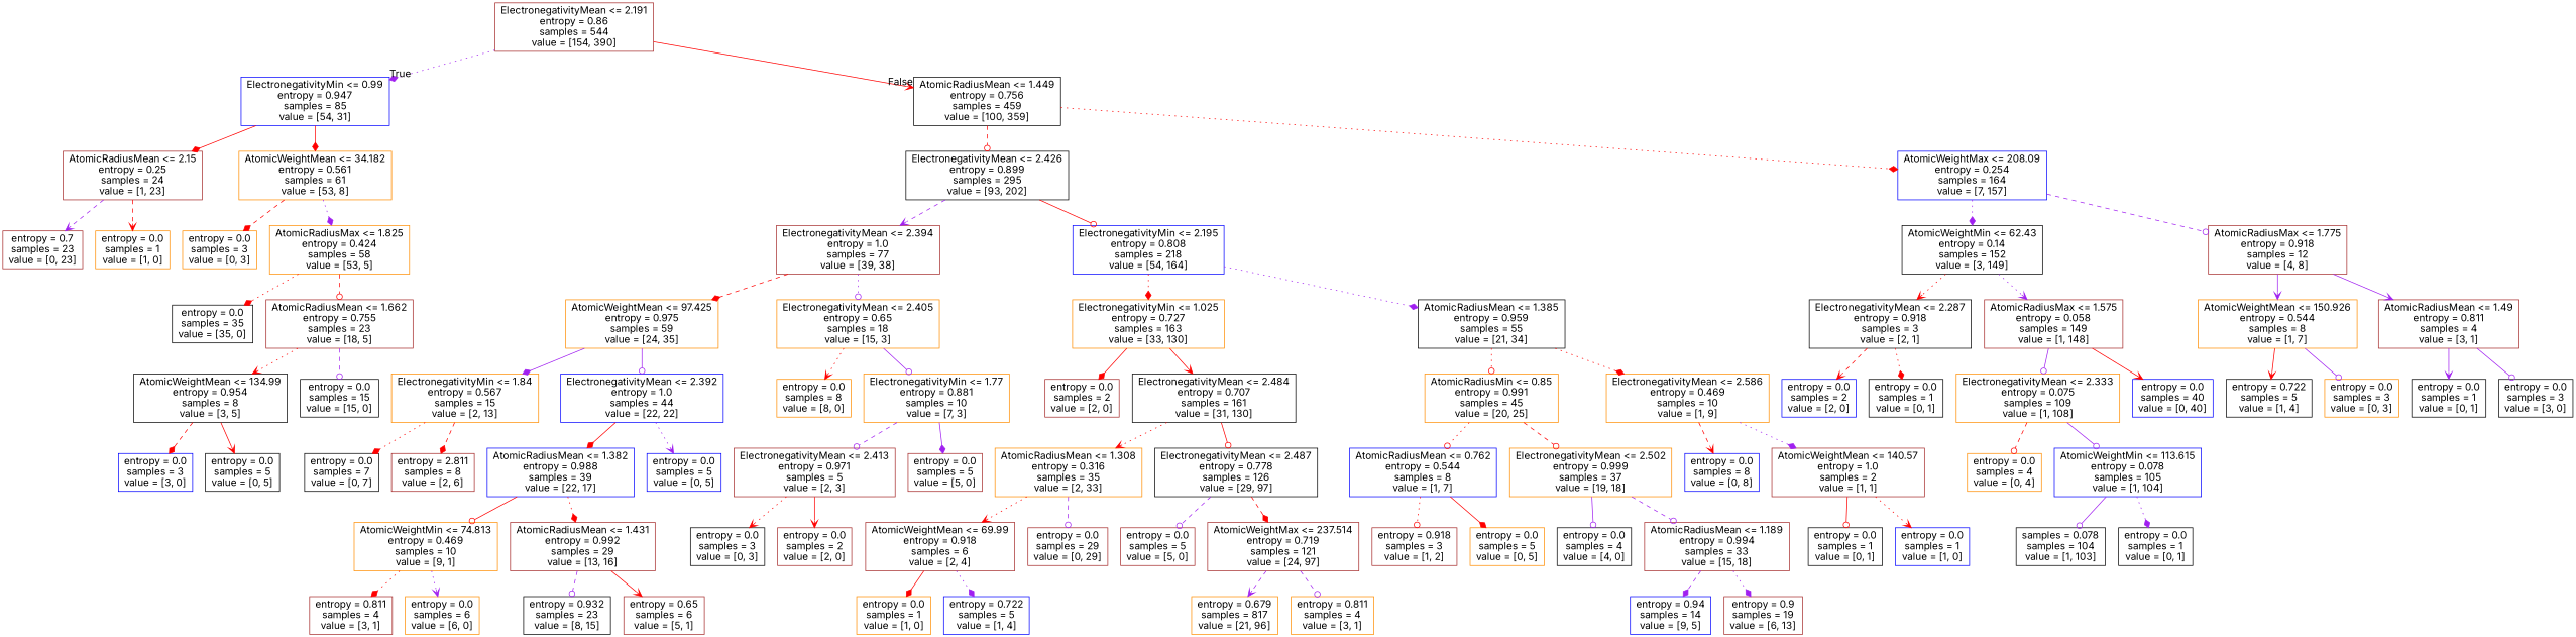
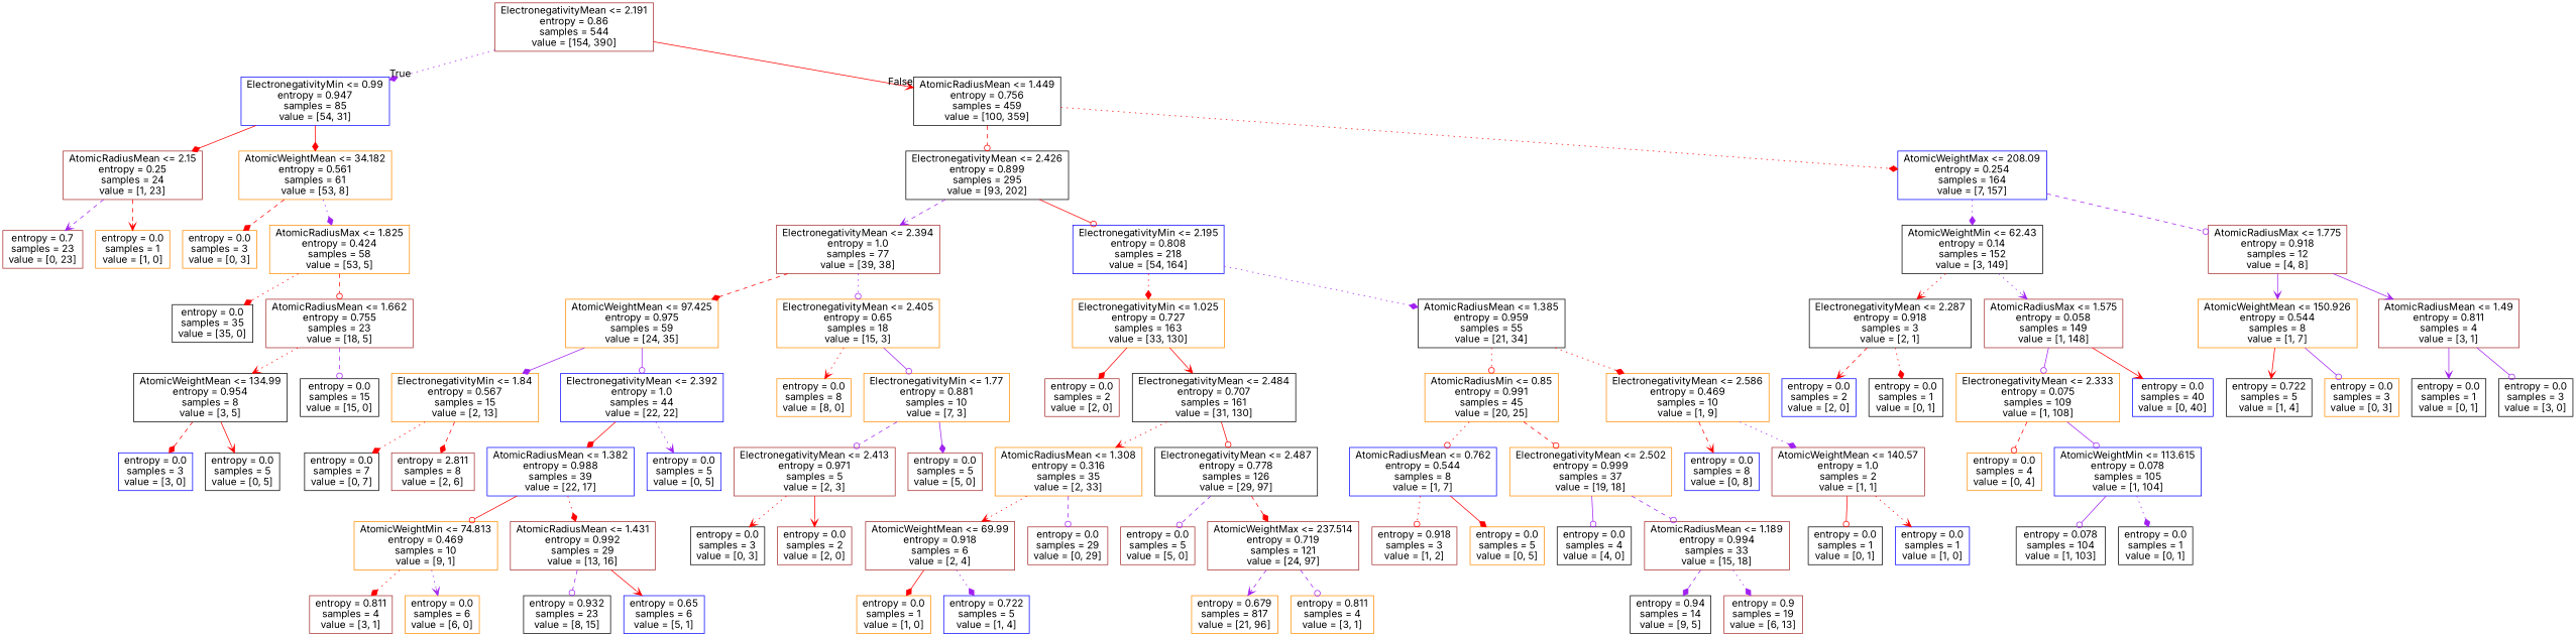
  digraph {
    fontname=Inter
    node [color=brown fontname=Inter shape=box]
    edge [arrowhead=diamond color=red fontname=Inter style=dotted]
    n1 [label="ElectronegativityMean <= 2.191\nentropy = 0.86\nsamples = 544\nvalue = [154, 390]"]
    n2 [color=blue label="ElectronegativityMin <= 0.99\nentropy = 0.947\nsamples = 85\nvalue = [54, 31]"]
    n3 [color=black label="AtomicRadiusMean <= 1.449\nentropy = 0.756\nsamples = 459\nvalue = [100, 359]"]
    n4 [label="AtomicRadiusMean <= 2.15\nentropy = 0.25\nsamples = 24\nvalue = [1, 23]"]
    n5 [color=darkorange label="AtomicWeightMean <= 34.182\nentropy = 0.561\nsamples = 61\nvalue = [53, 8]"]
    n6 [color=black label="ElectronegativityMean <= 2.426\nentropy = 0.899\nsamples = 295\nvalue = [93, 202]"]
    n7 [color=blue label="AtomicWeightMax <= 208.09\nentropy = 0.254\nsamples = 164\nvalue = [7, 157]"]
    n8 [label="entropy = 0.7\nsamples = 23\nvalue = [0, 23]"]
    n9 [color=darkorange label="entropy = 0.0\nsamples = 1\nvalue = [1, 0]"]
    n10 [color=darkorange label="entropy = 0.0\nsamples = 3\nvalue = [0, 3]"]
    n11 [color=darkorange label="AtomicRadiusMax <= 1.825\nentropy = 0.424\nsamples = 58\nvalue = [53, 5]"]
    n12 [color=black label="entropy = 0.0\nsamples = 35\nvalue = [35, 0]"]
    n13 [label="AtomicRadiusMean <= 1.662\nentropy = 0.755\nsamples = 23\nvalue = [18, 5]"]
    n14 [color=black label="AtomicWeightMean <= 134.99\nentropy = 0.954\nsamples = 8\nvalue = [3, 5]"]
    n15 [color=black label="entropy = 0.0\nsamples = 15\nvalue = [15, 0]"]
    n16 [color=blue label="entropy = 0.0\nsamples = 3\nvalue = [3, 0]"]
    n17 [color=black label="entropy = 0.0\nsamples = 5\nvalue = [0, 5]"]
    n18 [label="ElectronegativityMean <= 2.394\nentropy = 1.0\nsamples = 77\nvalue = [39, 38]"]
    n19 [color=blue label="ElectronegativityMin <= 2.195\nentropy = 0.808\nsamples = 218\nvalue = [54, 164]"]
    n20 [color=black label="AtomicWeightMin <= 62.43\nentropy = 0.14\nsamples = 152\nvalue = [3, 149]"]
    n21 [label="AtomicRadiusMax <= 1.775\nentropy = 0.918\nsamples = 12\nvalue = [4, 8]"]
    n22 [color=darkorange label="AtomicWeightMean <= 97.425\nentropy = 0.975\nsamples = 59\nvalue = [24, 35]"]
    n23 [color=darkorange label="ElectronegativityMean <= 2.405\nentropy = 0.65\nsamples = 18\nvalue = [15, 3]"]
    n24 [color=darkorange label="ElectronegativityMin <= 1.025\nentropy = 0.727\nsamples = 163\nvalue = [33, 130]"]
    n25 [color=black label="AtomicRadiusMean <= 1.385\nentropy = 0.959\nsamples = 55\nvalue = [21, 34]"]
    n26 [color=darkorange label="ElectronegativityMin <= 1.84\nentropy = 0.567\nsamples = 15\nvalue = [2, 13]"]
    n27 [color=blue label="ElectronegativityMean <= 2.392\nentropy = 1.0\nsamples = 44\nvalue = [22, 22]"]
    n28 [color=darkorange label="entropy = 0.0\nsamples = 8\nvalue = [8, 0]"]
    n29 [color=darkorange label="ElectronegativityMin <= 1.77\nentropy = 0.881\nsamples = 10\nvalue = [7, 3]"]
    n30 [color=black label="entropy = 0.0\nsamples = 7\nvalue = [0, 7]"]
    n31 [label="entropy = 2.811\nsamples = 8\nvalue = [2, 6]"]
    n32 [color=blue label="AtomicRadiusMean <= 1.382\nentropy = 0.988\nsamples = 39\nvalue = [22, 17]"]
    n33 [color=blue label="entropy = 0.0\nsamples = 5\nvalue = [0, 5]"]
    n34 [color=darkorange label="AtomicWeightMin <= 74.813\nentropy = 0.469\nsamples = 10\nvalue = [9, 1]"]
    n35 [label="AtomicRadiusMean <= 1.431\nentropy = 0.992\nsamples = 29\nvalue = [13, 16]"]
    n36 [label="entropy = 0.811\nsamples = 4\nvalue = [3, 1]"]
    n37 [color=darkorange label="entropy = 0.0\nsamples = 6\nvalue = [6, 0]"]
    n38 [color=black label="entropy = 0.932\nsamples = 23\nvalue = [8, 15]"]
-   n39 [label="entropy = 0.65\nsamples = 6\nvalue = [5, 1]"]
+   n39 [color=blue label="entropy = 0.65\nsamples = 6\nvalue = [5, 1]"]
    n40 [label="ElectronegativityMean <= 2.413\nentropy = 0.971\nsamples = 5\nvalue = [2, 3]"]
    n41 [label="entropy = 0.0\nsamples = 5\nvalue = [5, 0]"]
    n42 [color=black label="entropy = 0.0\nsamples = 3\nvalue = [0, 3]"]
    n43 [label="entropy = 0.0\nsamples = 2\nvalue = [2, 0]"]
    n44 [label="entropy = 0.0\nsamples = 2\nvalue = [2, 0]"]
    n45 [color=black label="ElectronegativityMean <= 2.484\nentropy = 0.707\nsamples = 161\nvalue = [31, 130]"]
    n46 [color=darkorange label="AtomicRadiusMin <= 0.85\nentropy = 0.991\nsamples = 45\nvalue = [20, 25]"]
    n47 [color=darkorange label="ElectronegativityMean <= 2.586\nentropy = 0.469\nsamples = 10\nvalue = [1, 9]"]
    n48 [color=darkorange label="AtomicRadiusMean <= 1.308\nentropy = 0.316\nsamples = 35\nvalue = [2, 33]"]
    n49 [color=black label="ElectronegativityMean <= 2.487\nentropy = 0.778\nsamples = 126\nvalue = [29, 97]"]
    n50 [label="AtomicWeightMean <= 69.99\nentropy = 0.918\nsamples = 6\nvalue = [2, 4]"]
    n51 [label="entropy = 0.0\nsamples = 29\nvalue = [0, 29]"]
    n52 [label="entropy = 0.0\nsamples = 5\nvalue = [5, 0]"]
    n53 [label="AtomicWeightMax <= 237.514\nentropy = 0.719\nsamples = 121\nvalue = [24, 97]"]
    n54 [color=darkorange label="entropy = 0.0\nsamples = 1\nvalue = [1, 0]"]
    n55 [color=blue label="entropy = 0.722\nsamples = 5\nvalue = [1, 4]"]
    n56 [color=darkorange label="entropy = 0.679\nsamples = 817\nvalue = [21, 96]"]
    n57 [color=darkorange label="entropy = 0.811\nsamples = 4\nvalue = [3, 1]"]
    n58 [color=blue label="AtomicRadiusMean <= 0.762\nentropy = 0.544\nsamples = 8\nvalue = [1, 7]"]
    n59 [color=darkorange label="ElectronegativityMean <= 2.502\nentropy = 0.999\nsamples = 37\nvalue = [19, 18]"]
    n60 [color=blue label="entropy = 0.0\nsamples = 8\nvalue = [0, 8]"]
    n61 [label="AtomicWeightMean <= 140.57\nentropy = 1.0\nsamples = 2\nvalue = [1, 1]"]
    n62 [label="entropy = 0.918\nsamples = 3\nvalue = [1, 2]"]
    n63 [color=darkorange label="entropy = 0.0\nsamples = 5\nvalue = [0, 5]"]
    n64 [color=black label="entropy = 0.0\nsamples = 4\nvalue = [4, 0]"]
    n65 [label="AtomicRadiusMean <= 1.189\nentropy = 0.994\nsamples = 33\nvalue = [15, 18]"]
-   n66 [color=blue label="entropy = 0.94\nsamples = 14\nvalue = [9, 5]"]
+   n66 [color=black label="entropy = 0.94\nsamples = 14\nvalue = [9, 5]"]
    n67 [label="entropy = 0.9\nsamples = 19\nvalue = [6, 13]"]
    n68 [color=black label="entropy = 0.0\nsamples = 1\nvalue = [0, 1]"]
    n69 [color=blue label="entropy = 0.0\nsamples = 1\nvalue = [1, 0]"]
    n70 [color=black label="ElectronegativityMean <= 2.287\nentropy = 0.918\nsamples = 3\nvalue = [2, 1]"]
    n71 [label="AtomicRadiusMax <= 1.575\nentropy = 0.058\nsamples = 149\nvalue = [1, 148]"]
    n72 [color=darkorange label="AtomicWeightMean <= 150.926\nentropy = 0.544\nsamples = 8\nvalue = [1, 7]"]
    n73 [label="AtomicRadiusMean <= 1.49\nentropy = 0.811\nsamples = 4\nvalue = [3, 1]"]
    n74 [color=blue label="entropy = 0.0\nsamples = 2\nvalue = [2, 0]"]
    n75 [color=black label="entropy = 0.0\nsamples = 1\nvalue = [0, 1]"]
    n76 [color=darkorange label="ElectronegativityMean <= 2.333\nentropy = 0.075\nsamples = 109\nvalue = [1, 108]"]
    n77 [color=blue label="entropy = 0.0\nsamples = 40\nvalue = [0, 40]"]
    n78 [color=darkorange label="entropy = 0.0\nsamples = 4\nvalue = [0, 4]"]
    n79 [color=blue label="AtomicWeightMin <= 113.615\nentropy = 0.078\nsamples = 105\nvalue = [1, 104]"]
-   n80 [color=black label="samples = 0.078\nsamples = 104\nvalue = [1, 103]"]
+   n80 [color=black label="entropy = 0.078\nsamples = 104\nvalue = [1, 103]"]
    n81 [color=black label="entropy = 0.0\nsamples = 1\nvalue = [0, 1]"]
    n82 [color=black label="entropy = 0.722\nsamples = 5\nvalue = [1, 4]"]
    n83 [color=darkorange label="entropy = 0.0\nsamples = 3\nvalue = [0, 3]"]
    n84 [color=black label="entropy = 0.0\nsamples = 1\nvalue = [0, 1]"]
    n85 [color=black label="entropy = 0.0\nsamples = 3\nvalue = [3, 0]"]
    n1 -> n2 [color=purple headlabel=True labelangle=45 labeldistance=2.5]
    n1 -> n3 [arrowhead=vee headlabel=False labelangle=-45 labeldistance=2.5 style=solid]
    n2 -> n4 [style=solid]
    n2 -> n5 [style=solid]
    n3 -> n6 [arrowhead=odot style=dashed]
    n3 -> n7
    n4 -> n8 [arrowhead=vee color=purple style=dashed]
    n4 -> n9 [arrowhead=vee style=dashed]
    n5 -> n10 [style=dashed]
    n5 -> n11 [color=purple]
    n6 -> n18 [arrowhead=vee color=purple style=dashed]
    n6 -> n19 [arrowhead=odot style=solid]
    n7 -> n20 [color=purple]
    n7 -> n21 [arrowhead=odot color=purple style=dashed]
    n11 -> n12
    n11 -> n13 [arrowhead=odot style=dashed]
    n13 -> n14 [arrowhead=vee]
    n13 -> n15 [arrowhead=odot color=purple style=dashed]
    n14 -> n16 [style=dashed]
    n14 -> n17 [arrowhead=vee style=solid]
    n18 -> n22 [style=dashed]
    n18 -> n23 [arrowhead=odot color=purple]
    n19 -> n24
    n19 -> n25 [color=purple]
    n20 -> n70 [arrowhead=vee]
    n20 -> n71 [arrowhead=vee color=purple]
    n21 -> n72 [arrowhead=vee color=purple style=solid]
    n21 -> n73 [arrowhead=vee color=purple style=solid]
    n22 -> n26 [color=purple style=solid]
    n22 -> n27 [arrowhead=odot color=purple style=solid]
    n23 -> n28 [arrowhead=vee]
    n23 -> n29 [arrowhead=odot color=purple style=solid]
    n24 -> n44 [style=solid]
    n24 -> n45 [arrowhead=vee style=solid]
    n25 -> n46 [arrowhead=odot]
    n25 -> n47
    n26 -> n30
    n26 -> n31 [style=dashed]
    n27 -> n32 [style=solid]
    n27 -> n33 [arrowhead=vee color=purple]
    n29 -> n40 [arrowhead=odot color=purple style=dashed]
    n29 -> n41 [color=purple style=solid]
    n32 -> n34 [arrowhead=odot style=solid]
    n32 -> n35
    n34 -> n36
    n34 -> n37 [arrowhead=vee color=purple]
    n35 -> n38 [arrowhead=odot color=purple style=dashed]
    n35 -> n39 [arrowhead=vee style=solid]
    n40 -> n42 [arrowhead=vee]
    n40 -> n43 [arrowhead=vee style=solid]
    n45 -> n48 [arrowhead=vee]
    n45 -> n49 [arrowhead=odot style=solid]
    n46 -> n58 [arrowhead=odot]
    n46 -> n59 [arrowhead=odot style=dashed]
    n47 -> n60 [arrowhead=vee style=dashed]
    n47 -> n61 [color=purple]
    n48 -> n50 [arrowhead=vee]
    n48 -> n51 [arrowhead=odot color=purple style=dashed]
    n49 -> n52 [arrowhead=odot color=purple style=dashed]
    n49 -> n53 [style=dashed]
    n50 -> n54 [style=solid]
    n50 -> n55 [color=purple]
    n53 -> n56 [arrowhead=vee color=purple style=dashed]
    n53 -> n57 [arrowhead=odot color=purple style=dashed]
    n58 -> n62 [arrowhead=odot]
    n58 -> n63 [style=solid]
    n59 -> n64 [arrowhead=odot color=purple style=solid]
    n59 -> n65 [arrowhead=odot color=purple style=dashed]
    n61 -> n68 [arrowhead=odot style=solid]
    n61 -> n69 [arrowhead=vee]
    n65 -> n66 [color=purple style=dashed]
    n65 -> n67 [color=purple]
    n70 -> n74 [arrowhead=vee style=dashed]
    n70 -> n75
    n71 -> n76 [arrowhead=odot color=purple style=solid]
    n71 -> n77 [arrowhead=vee style=solid]
    n72 -> n82 [arrowhead=vee style=solid]
    n72 -> n83 [arrowhead=odot color=purple style=solid]
    n73 -> n84 [arrowhead=vee color=purple style=solid]
    n73 -> n85 [arrowhead=odot color=purple style=solid]
    n76 -> n78 [arrowhead=odot style=dashed]
    n76 -> n79 [arrowhead=odot color=purple style=solid]
    n79 -> n80 [arrowhead=odot color=purple style=solid]
    n79 -> n81 [color=purple]
  }
